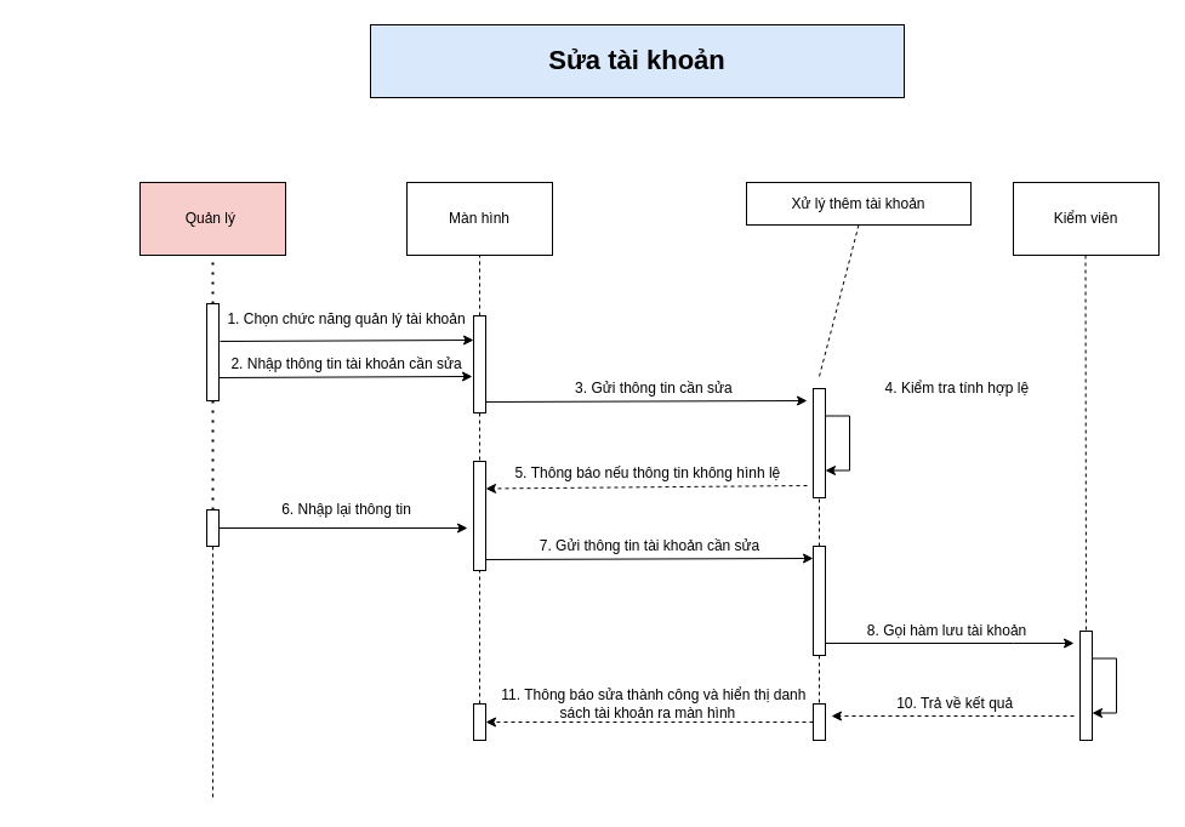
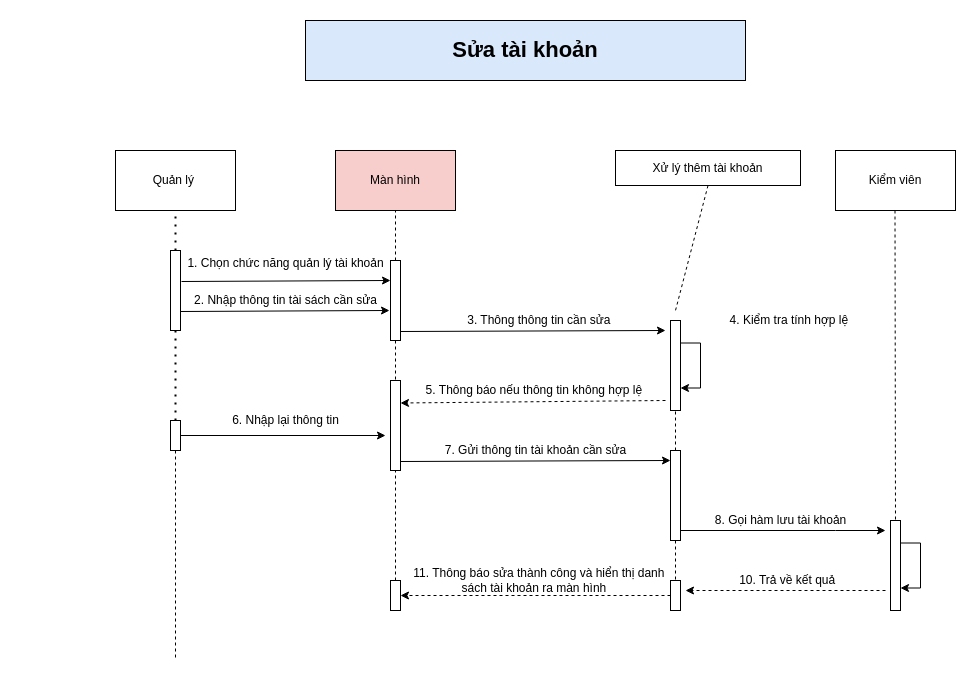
  <mxCell id="0" />
  <mxCell id="1" parent="0" />
  <mxCell id="2" value="&lt;b&gt;&lt;font style=&quot;font-size: 22px&quot;&gt;Sửa tài khoản&lt;/font&gt;&lt;/b&gt;" style="rounded=0;whiteSpace=wrap;html=1;fillColor=#dae8fc;" parent="1" vertex="1"><mxGeometry x="305" y="20" width="440" height="60" as="geometry" /></mxCell>
- <mxCell id="3" value="Quản lý&amp;nbsp;" style="rounded=0;whiteSpace=wrap;html=1;fillColor=#f8cecc;" parent="1" vertex="1"><mxGeometry x="115" y="150" width="120" height="60" as="geometry" /></mxCell>
- <mxCell id="4" value="Màn hình" style="rounded=0;whiteSpace=wrap;html=1;" parent="1" vertex="1"><mxGeometry x="335" y="150" width="120" height="60" as="geometry" /></mxCell>
+ <mxCell id="3" value="Quản lý&amp;nbsp;" style="rounded=0;whiteSpace=wrap;html=1;" parent="1" vertex="1"><mxGeometry x="115" y="150" width="120" height="60" as="geometry" /></mxCell>
+ <mxCell id="4" value="Màn hình" style="rounded=0;whiteSpace=wrap;html=1;fillColor=#f8cecc;" parent="1" vertex="1"><mxGeometry x="335" y="150" width="120" height="60" as="geometry" /></mxCell>
  <mxCell id="5" value="Xử lý thêm tài khoản" style="rounded=0;whiteSpace=wrap;html=1;" parent="1" vertex="1"><mxGeometry x="615" y="150" width="185" height="35" as="geometry" /></mxCell>
  <mxCell id="6" value="Kiểm viên" style="rounded=0;whiteSpace=wrap;html=1;" parent="1" vertex="1"><mxGeometry x="835" y="150" width="120" height="60" as="geometry" /></mxCell>
  <mxCell id="7" value="" style="rounded=0;whiteSpace=wrap;html=1;" parent="1" vertex="1"><mxGeometry x="170" y="250" width="10" height="80" as="geometry" /></mxCell>
  <mxCell id="8" style="edgeStyle=orthogonalEdgeStyle;rounded=0;orthogonalLoop=1;jettySize=auto;html=1;entryX=1;entryY=0.5;entryDx=0;entryDy=0;dashed=1;" parent="1" source="9" target="16" edge="1"><mxGeometry relative="1" as="geometry" /></mxCell>
  <mxCell id="9" value="" style="rounded=0;whiteSpace=wrap;html=1;" parent="1" vertex="1"><mxGeometry x="670" y="580" width="10" height="30" as="geometry" /></mxCell>
  <mxCell id="10" value="" style="rounded=0;whiteSpace=wrap;html=1;" parent="1" vertex="1"><mxGeometry x="390" y="380" width="10" height="90" as="geometry" /></mxCell>
  <mxCell id="11" value="" style="rounded=0;whiteSpace=wrap;html=1;" parent="1" vertex="1"><mxGeometry x="390" y="260" width="10" height="80" as="geometry" /></mxCell>
  <mxCell id="12" style="edgeStyle=orthogonalEdgeStyle;rounded=0;orthogonalLoop=1;jettySize=auto;html=1;exitX=1;exitY=1;exitDx=0;exitDy=0;" parent="1" source="13" edge="1"><mxGeometry relative="1" as="geometry"><mxPoint x="885" y="530" as="targetPoint" /><Array as="points"><mxPoint x="835" y="530" /><mxPoint x="835" y="530" /></Array></mxGeometry></mxCell>
  <mxCell id="13" value="" style="rounded=0;whiteSpace=wrap;html=1;" parent="1" vertex="1"><mxGeometry x="670" y="450" width="10" height="90" as="geometry" /></mxCell>
  <mxCell id="14" value="" style="rounded=0;whiteSpace=wrap;html=1;" parent="1" vertex="1"><mxGeometry x="670" y="320" width="10" height="90" as="geometry" /></mxCell>
  <mxCell id="15" value="" style="rounded=0;whiteSpace=wrap;html=1;" parent="1" vertex="1"><mxGeometry x="890" y="520" width="10" height="90" as="geometry" /></mxCell>
  <mxCell id="16" value="" style="rounded=0;whiteSpace=wrap;html=1;" parent="1" vertex="1"><mxGeometry x="390" y="580" width="10" height="30" as="geometry" /></mxCell>
  <mxCell id="17" value="" style="rounded=0;whiteSpace=wrap;html=1;" parent="1" vertex="1"><mxGeometry x="170" y="420" width="10" height="30" as="geometry" /></mxCell>
  <mxCell id="18" value="" style="endArrow=none;dashed=1;html=1;dashPattern=1 3;strokeWidth=2;rounded=0;entryX=0.5;entryY=1;entryDx=0;entryDy=0;exitX=0.5;exitY=0;exitDx=0;exitDy=0;" parent="1" source="7" target="3" edge="1"><mxGeometry width="50" height="50" relative="1" as="geometry"><mxPoint x="475" y="360" as="sourcePoint" /><mxPoint x="525" y="310" as="targetPoint" /></mxGeometry></mxCell>
  <mxCell id="19" value="" style="endArrow=none;dashed=1;html=1;dashPattern=1 3;strokeWidth=2;rounded=0;entryX=0.5;entryY=0;entryDx=0;entryDy=0;exitX=0.5;exitY=1;exitDx=0;exitDy=0;" parent="1" source="7" target="17" edge="1"><mxGeometry width="50" height="50" relative="1" as="geometry"><mxPoint x="185" y="260" as="sourcePoint" /><mxPoint x="185" y="220" as="targetPoint" /></mxGeometry></mxCell>
  <mxCell id="20" value="" style="endArrow=none;dashed=1;html=1;rounded=0;exitX=0.5;exitY=1;exitDx=0;exitDy=0;" parent="1" source="17" edge="1"><mxGeometry width="50" height="50" relative="1" as="geometry"><mxPoint x="475" y="360" as="sourcePoint" /><mxPoint x="175" y="660" as="targetPoint" /></mxGeometry></mxCell>
  <mxCell id="21" value="" style="endArrow=none;dashed=1;html=1;rounded=0;entryX=0.5;entryY=1;entryDx=0;entryDy=0;exitX=0.5;exitY=0;exitDx=0;exitDy=0;" parent="1" source="11" target="4" edge="1"><mxGeometry width="50" height="50" relative="1" as="geometry"><mxPoint x="475" y="360" as="sourcePoint" /><mxPoint x="525" y="310" as="targetPoint" /></mxGeometry></mxCell>
  <mxCell id="22" value="" style="endArrow=none;dashed=1;html=1;rounded=0;exitX=0.5;exitY=1;exitDx=0;exitDy=0;" parent="1" source="5" edge="1"><mxGeometry width="50" height="50" relative="1" as="geometry"><mxPoint x="405" y="270" as="sourcePoint" /><mxPoint x="675" y="310" as="targetPoint" /></mxGeometry></mxCell>
  <mxCell id="23" value="" style="endArrow=none;dashed=1;html=1;rounded=0;" parent="1" edge="1"><mxGeometry width="50" height="50" relative="1" as="geometry"><mxPoint x="395" y="580" as="sourcePoint" /><mxPoint x="395" y="470" as="targetPoint" /></mxGeometry></mxCell>
  <mxCell id="24" value="" style="endArrow=none;dashed=1;html=1;rounded=0;entryX=0.5;entryY=0;entryDx=0;entryDy=0;exitX=0.5;exitY=1;exitDx=0;exitDy=0;" parent="1" source="11" target="10" edge="1"><mxGeometry width="50" height="50" relative="1" as="geometry"><mxPoint x="425" y="290" as="sourcePoint" /><mxPoint x="425" y="240" as="targetPoint" /></mxGeometry></mxCell>
  <mxCell id="25" value="" style="endArrow=none;dashed=1;html=1;rounded=0;entryX=0.5;entryY=1;entryDx=0;entryDy=0;exitX=0.5;exitY=0;exitDx=0;exitDy=0;" parent="1" source="13" target="14" edge="1"><mxGeometry width="50" height="50" relative="1" as="geometry"><mxPoint x="685" y="220" as="sourcePoint" /><mxPoint x="685" y="340" as="targetPoint" /></mxGeometry></mxCell>
  <mxCell id="26" value="" style="endArrow=none;dashed=1;html=1;rounded=0;" parent="1" edge="1"><mxGeometry width="50" height="50" relative="1" as="geometry"><mxPoint x="675" y="540" as="sourcePoint" /><mxPoint x="675" y="580" as="targetPoint" /></mxGeometry></mxCell>
  <mxCell id="27" value="" style="endArrow=none;dashed=1;html=1;rounded=0;exitX=0.5;exitY=1;exitDx=0;exitDy=0;" parent="1" edge="1"><mxGeometry width="50" height="50" relative="1" as="geometry"><mxPoint x="894.5" y="210" as="sourcePoint" /><mxPoint x="895" y="520" as="targetPoint" /></mxGeometry></mxCell>
  <mxCell id="28" style="edgeStyle=orthogonalEdgeStyle;rounded=0;orthogonalLoop=1;jettySize=auto;html=1;exitX=1;exitY=0.25;exitDx=0;exitDy=0;entryX=1;entryY=0.75;entryDx=0;entryDy=0;" parent="1" source="14" target="14" edge="1"><mxGeometry relative="1" as="geometry" /></mxCell>
  <mxCell id="29" style="edgeStyle=orthogonalEdgeStyle;rounded=0;orthogonalLoop=1;jettySize=auto;html=1;exitX=1;exitY=0.25;exitDx=0;exitDy=0;entryX=1;entryY=0.75;entryDx=0;entryDy=0;" parent="1" source="15" target="15" edge="1"><mxGeometry relative="1" as="geometry" /></mxCell>
  <mxCell id="30" value="" style="endArrow=classic;html=1;rounded=0;exitX=1;exitY=0.5;exitDx=0;exitDy=0;" parent="1" source="17" edge="1"><mxGeometry width="50" height="50" relative="1" as="geometry"><mxPoint x="475" y="360" as="sourcePoint" /><mxPoint x="385" y="435" as="targetPoint" /></mxGeometry></mxCell>
  <mxCell id="31" value="" style="endArrow=classic;html=1;rounded=0;exitX=1;exitY=0.5;exitDx=0;exitDy=0;entryX=-0.1;entryY=0.675;entryDx=0;entryDy=0;entryPerimeter=0;" parent="1" edge="1"><mxGeometry width="50" height="50" relative="1" as="geometry"><mxPoint x="181" y="281" as="sourcePoint" /><mxPoint x="390" y="280" as="targetPoint" /></mxGeometry></mxCell>
  <mxCell id="32" value="" style="endArrow=classic;html=1;rounded=0;exitX=1;exitY=0.5;exitDx=0;exitDy=0;entryX=-0.1;entryY=0.675;entryDx=0;entryDy=0;entryPerimeter=0;" parent="1" edge="1"><mxGeometry width="50" height="50" relative="1" as="geometry"><mxPoint x="180" y="311" as="sourcePoint" /><mxPoint x="389" y="310" as="targetPoint" /></mxGeometry></mxCell>
  <mxCell id="33" value="" style="endArrow=classic;html=1;rounded=0;exitX=1;exitY=0.5;exitDx=0;exitDy=0;" parent="1" edge="1"><mxGeometry width="50" height="50" relative="1" as="geometry"><mxPoint x="400" y="331" as="sourcePoint" /><mxPoint x="665" y="330" as="targetPoint" /></mxGeometry></mxCell>
  <mxCell id="34" value="" style="endArrow=classic;html=1;rounded=0;exitX=1;exitY=0.5;exitDx=0;exitDy=0;entryX=0;entryY=0;entryDx=0;entryDy=0;" parent="1" edge="1"><mxGeometry width="50" height="50" relative="1" as="geometry"><mxPoint x="400" y="461" as="sourcePoint" /><mxPoint x="670" y="460" as="targetPoint" /></mxGeometry></mxCell>
  <mxCell id="35" value="" style="endArrow=classic;html=1;rounded=0;entryX=1;entryY=0.25;entryDx=0;entryDy=0;dashed=1;" parent="1" target="10" edge="1"><mxGeometry width="50" height="50" relative="1" as="geometry"><mxPoint x="665" y="400" as="sourcePoint" /><mxPoint x="525" y="310" as="targetPoint" /></mxGeometry></mxCell>
  <mxCell id="36" value="" style="endArrow=classic;html=1;rounded=0;dashed=1;" parent="1" edge="1"><mxGeometry width="50" height="50" relative="1" as="geometry"><mxPoint x="885" y="590" as="sourcePoint" /><mxPoint x="685" y="590" as="targetPoint" /></mxGeometry></mxCell>
  <mxCell id="37" value="&lt;font style=&quot;font-size: 12px&quot;&gt;&amp;nbsp; &amp;nbsp; &amp;nbsp; &amp;nbsp; &amp;nbsp; &amp;nbsp; &amp;nbsp; &amp;nbsp; &amp;nbsp; &amp;nbsp; &amp;nbsp; &amp;nbsp; &amp;nbsp; &amp;nbsp; &amp;nbsp; &amp;nbsp; &amp;nbsp; &amp;nbsp; &amp;nbsp; &amp;nbsp; &amp;nbsp; 1. Chọn chức năng quản lý tài khoản&lt;/font&gt;" style="text;html=1;align=center;verticalAlign=middle;resizable=0;points=[];autosize=1;strokeColor=none;fillColor=none;fontSize=22;" parent="1" vertex="1"><mxGeometry x="40" y="240" width="350" height="40" as="geometry" /></mxCell>
- <mxCell id="38" value="&amp;nbsp; &amp;nbsp; &amp;nbsp; &amp;nbsp; &amp;nbsp; &amp;nbsp; &amp;nbsp; &amp;nbsp; &amp;nbsp; &amp;nbsp; &amp;nbsp; &amp;nbsp; &amp;nbsp; &amp;nbsp; &amp;nbsp; &amp;nbsp; &amp;nbsp; &amp;nbsp; &amp;nbsp; &amp;nbsp; &amp;nbsp; &amp;nbsp; &amp;nbsp; &amp;nbsp; 2. Nhập thông tin tài khoản cần sửa" style="text;html=1;align=center;verticalAlign=middle;resizable=0;points=[];autosize=1;strokeColor=none;fillColor=none;fontSize=12;" parent="1" vertex="1"><mxGeometry x="20" y="290" width="370" height="20" as="geometry" /></mxCell>
+ <mxCell id="38" value="&amp;nbsp; &amp;nbsp; &amp;nbsp; &amp;nbsp; &amp;nbsp; &amp;nbsp; &amp;nbsp; &amp;nbsp; &amp;nbsp; &amp;nbsp; &amp;nbsp; &amp;nbsp; &amp;nbsp; &amp;nbsp; &amp;nbsp; &amp;nbsp; &amp;nbsp; &amp;nbsp; &amp;nbsp; &amp;nbsp; &amp;nbsp; &amp;nbsp; &amp;nbsp; &amp;nbsp; 2. Nhập thông tin tài sách cần sửa" style="text;html=1;align=center;verticalAlign=middle;resizable=0;points=[];autosize=1;strokeColor=none;fillColor=none;fontSize=12;" parent="1" vertex="1"><mxGeometry x="20" y="290" width="370" height="20" as="geometry" /></mxCell>
  <mxCell id="39" value="&amp;nbsp; &amp;nbsp; &amp;nbsp; &amp;nbsp; &amp;nbsp; &amp;nbsp; &amp;nbsp; &amp;nbsp; &amp;nbsp; &amp;nbsp; &amp;nbsp; &amp;nbsp; &amp;nbsp; &amp;nbsp; &amp;nbsp; &amp;nbsp; &amp;nbsp; &amp;nbsp; &amp;nbsp; &amp;nbsp; &amp;nbsp; &amp;nbsp; &amp;nbsp; &amp;nbsp; &amp;nbsp; &amp;nbsp; &amp;nbsp; 6. Nhập lại thông tin" style="text;html=1;align=center;verticalAlign=middle;resizable=0;points=[];autosize=1;strokeColor=none;fillColor=none;fontSize=12;" parent="1" vertex="1"><mxGeometry x="45" y="410" width="300" height="20" as="geometry" /></mxCell>
- <mxCell id="40" value="&amp;nbsp; &amp;nbsp; &amp;nbsp; &amp;nbsp; &amp;nbsp; &amp;nbsp; &amp;nbsp; &amp;nbsp; &amp;nbsp; &amp;nbsp; &amp;nbsp; &amp;nbsp; &amp;nbsp; &amp;nbsp; &amp;nbsp; &amp;nbsp; &amp;nbsp; &amp;nbsp; &amp;nbsp; &amp;nbsp; &amp;nbsp; &amp;nbsp; &amp;nbsp; &amp;nbsp; &amp;nbsp; &amp;nbsp; &amp;nbsp; &amp;nbsp; &amp;nbsp; &amp;nbsp; &amp;nbsp; &amp;nbsp; &amp;nbsp; &amp;nbsp; &amp;nbsp; &amp;nbsp; &amp;nbsp; 3. Gửi thông tin cần sửa" style="text;html=1;align=center;verticalAlign=middle;resizable=0;points=[];autosize=1;strokeColor=none;fillColor=none;fontSize=12;" parent="1" vertex="1"><mxGeometry x="220" y="310" width="390" height="20" as="geometry" /></mxCell>
- <mxCell id="41" value="&amp;nbsp; &amp;nbsp; &amp;nbsp; &amp;nbsp; &amp;nbsp; &amp;nbsp; &amp;nbsp; &amp;nbsp; &amp;nbsp; &amp;nbsp; &amp;nbsp; &amp;nbsp; &amp;nbsp; &amp;nbsp; &amp;nbsp; &amp;nbsp; &amp;nbsp; &amp;nbsp; &amp;nbsp; &amp;nbsp; &amp;nbsp; &amp;nbsp; &amp;nbsp; &amp;nbsp; &amp;nbsp; &amp;nbsp; &amp;nbsp; &amp;nbsp; &amp;nbsp; &amp;nbsp; &amp;nbsp; &amp;nbsp; &amp;nbsp;5.&amp;nbsp;Thông báo nếu thông tin không hình lệ" style="text;html=1;align=center;verticalAlign=middle;resizable=0;points=[];autosize=1;strokeColor=none;fillColor=none;fontSize=12;" parent="1" vertex="1"><mxGeometry x="200" y="380" width="450" height="20" as="geometry" /></mxCell>
+ <mxCell id="40" value="&amp;nbsp; &amp;nbsp; &amp;nbsp; &amp;nbsp; &amp;nbsp; &amp;nbsp; &amp;nbsp; &amp;nbsp; &amp;nbsp; &amp;nbsp; &amp;nbsp; &amp;nbsp; &amp;nbsp; &amp;nbsp; &amp;nbsp; &amp;nbsp; &amp;nbsp; &amp;nbsp; &amp;nbsp; &amp;nbsp; &amp;nbsp; &amp;nbsp; &amp;nbsp; &amp;nbsp; &amp;nbsp; &amp;nbsp; &amp;nbsp; &amp;nbsp; &amp;nbsp; &amp;nbsp; &amp;nbsp; &amp;nbsp; &amp;nbsp; &amp;nbsp; &amp;nbsp; &amp;nbsp; &amp;nbsp; 3. Thông thông tin cần sửa" style="text;html=1;align=center;verticalAlign=middle;resizable=0;points=[];autosize=1;strokeColor=none;fillColor=none;fontSize=12;" parent="1" vertex="1"><mxGeometry x="220" y="310" width="390" height="20" as="geometry" /></mxCell>
+ <mxCell id="41" value="&amp;nbsp; &amp;nbsp; &amp;nbsp; &amp;nbsp; &amp;nbsp; &amp;nbsp; &amp;nbsp; &amp;nbsp; &amp;nbsp; &amp;nbsp; &amp;nbsp; &amp;nbsp; &amp;nbsp; &amp;nbsp; &amp;nbsp; &amp;nbsp; &amp;nbsp; &amp;nbsp; &amp;nbsp; &amp;nbsp; &amp;nbsp; &amp;nbsp; &amp;nbsp; &amp;nbsp; &amp;nbsp; &amp;nbsp; &amp;nbsp; &amp;nbsp; &amp;nbsp; &amp;nbsp; &amp;nbsp; &amp;nbsp; &amp;nbsp;5.&amp;nbsp;Thông báo nếu thông tin không hợp lệ" style="text;html=1;align=center;verticalAlign=middle;resizable=0;points=[];autosize=1;strokeColor=none;fillColor=none;fontSize=12;" parent="1" vertex="1"><mxGeometry x="200" y="380" width="450" height="20" as="geometry" /></mxCell>
  <mxCell id="42" value="&amp;nbsp; &amp;nbsp; &amp;nbsp; &amp;nbsp; &amp;nbsp; &amp;nbsp; &amp;nbsp; &amp;nbsp; &amp;nbsp; &amp;nbsp; &amp;nbsp; &amp;nbsp; &amp;nbsp; &amp;nbsp; &amp;nbsp; &amp;nbsp; &amp;nbsp; &amp;nbsp; &amp;nbsp; &amp;nbsp; &amp;nbsp; &amp;nbsp; &amp;nbsp; &amp;nbsp; &amp;nbsp; &amp;nbsp; &amp;nbsp; &amp;nbsp; &amp;nbsp; &amp;nbsp; &amp;nbsp; &amp;nbsp; &amp;nbsp; 7. Gửi thông tin tài khoản cần sửa" style="text;html=1;align=center;verticalAlign=middle;resizable=0;points=[];autosize=1;strokeColor=none;fillColor=none;fontSize=12;" parent="1" vertex="1"><mxGeometry x="215" y="440" width="420" height="20" as="geometry" /></mxCell>
  <mxCell id="43" value="&amp;nbsp; &amp;nbsp; &amp;nbsp; &amp;nbsp; &amp;nbsp; &amp;nbsp; &amp;nbsp; &amp;nbsp; &amp;nbsp; &amp;nbsp; &amp;nbsp; &amp;nbsp; &amp;nbsp; &amp;nbsp; &amp;nbsp; &amp;nbsp; &amp;nbsp; &amp;nbsp; &amp;nbsp; &amp;nbsp; &amp;nbsp; &amp;nbsp; &amp;nbsp; &amp;nbsp; &amp;nbsp; &amp;nbsp; &amp;nbsp; &amp;nbsp; &amp;nbsp; &amp;nbsp; &amp;nbsp; &amp;nbsp; &amp;nbsp; &amp;nbsp; &amp;nbsp; &amp;nbsp; &amp;nbsp; 11. Thông báo sửa thành công và hiển thị danh&lt;br&gt;&amp;nbsp; &amp;nbsp; &amp;nbsp; &amp;nbsp; &amp;nbsp; &amp;nbsp; &amp;nbsp; &amp;nbsp; &amp;nbsp; &amp;nbsp; &amp;nbsp; &amp;nbsp; &amp;nbsp; &amp;nbsp; &amp;nbsp; &amp;nbsp; &amp;nbsp; &amp;nbsp; &amp;nbsp; &amp;nbsp; &amp;nbsp; &amp;nbsp; &amp;nbsp; &amp;nbsp; &amp;nbsp; &amp;nbsp; &amp;nbsp; &amp;nbsp; &amp;nbsp; &amp;nbsp; &amp;nbsp; &amp;nbsp; &amp;nbsp; &amp;nbsp; &amp;nbsp; &amp;nbsp;sách tài khoản ra màn hình" style="text;html=1;align=center;verticalAlign=middle;resizable=0;points=[];autosize=1;strokeColor=none;fillColor=none;fontSize=12;" parent="1" vertex="1"><mxGeometry x="160" y="565" width="510" height="30" as="geometry" /></mxCell>
  <mxCell id="44" value="&amp;nbsp; &amp;nbsp; &amp;nbsp; &amp;nbsp; &amp;nbsp; &amp;nbsp; &amp;nbsp; &amp;nbsp; &amp;nbsp; &amp;nbsp; &amp;nbsp; &amp;nbsp; &amp;nbsp; &amp;nbsp; &amp;nbsp; &amp;nbsp; &amp;nbsp; &amp;nbsp; &amp;nbsp; &amp;nbsp; &amp;nbsp; &amp;nbsp; 4. Kiểm tra tính hợp lệ" style="text;html=1;align=center;verticalAlign=middle;resizable=0;points=[];autosize=1;strokeColor=none;fillColor=none;fontSize=12;" parent="1" vertex="1"><mxGeometry x="575" y="310" width="280" height="20" as="geometry" /></mxCell>
  <mxCell id="45" value="&amp;nbsp; &amp;nbsp; &amp;nbsp; &amp;nbsp; &amp;nbsp; &amp;nbsp; &amp;nbsp; &amp;nbsp; &amp;nbsp; &amp;nbsp; &amp;nbsp; &amp;nbsp; &amp;nbsp; &amp;nbsp; &amp;nbsp; &amp;nbsp; &amp;nbsp; &amp;nbsp; &amp;nbsp; &amp;nbsp; &amp;nbsp; &amp;nbsp; &amp;nbsp;8. Gọi hàm lưu tài khoản" style="text;html=1;align=center;verticalAlign=middle;resizable=0;points=[];autosize=1;strokeColor=none;fillColor=none;fontSize=12;" parent="1" vertex="1"><mxGeometry x="555" y="510" width="300" height="20" as="geometry" /></mxCell>
  <mxCell id="46" value="&amp;nbsp; &amp;nbsp; &amp;nbsp; &amp;nbsp; &amp;nbsp; &amp;nbsp; &amp;nbsp; &amp;nbsp; &amp;nbsp; &amp;nbsp; &amp;nbsp; &amp;nbsp; &amp;nbsp; &amp;nbsp; &amp;nbsp; &amp;nbsp; &amp;nbsp; &amp;nbsp; &amp;nbsp; &amp;nbsp; &amp;nbsp; &amp;nbsp; &amp;nbsp; &amp;nbsp; &amp;nbsp;10. Trả về kết quả" style="text;html=1;align=center;verticalAlign=middle;resizable=0;points=[];autosize=1;strokeColor=none;fillColor=none;fontSize=12;" parent="1" vertex="1"><mxGeometry x="570" y="570" width="270" height="20" as="geometry" /></mxCell>
